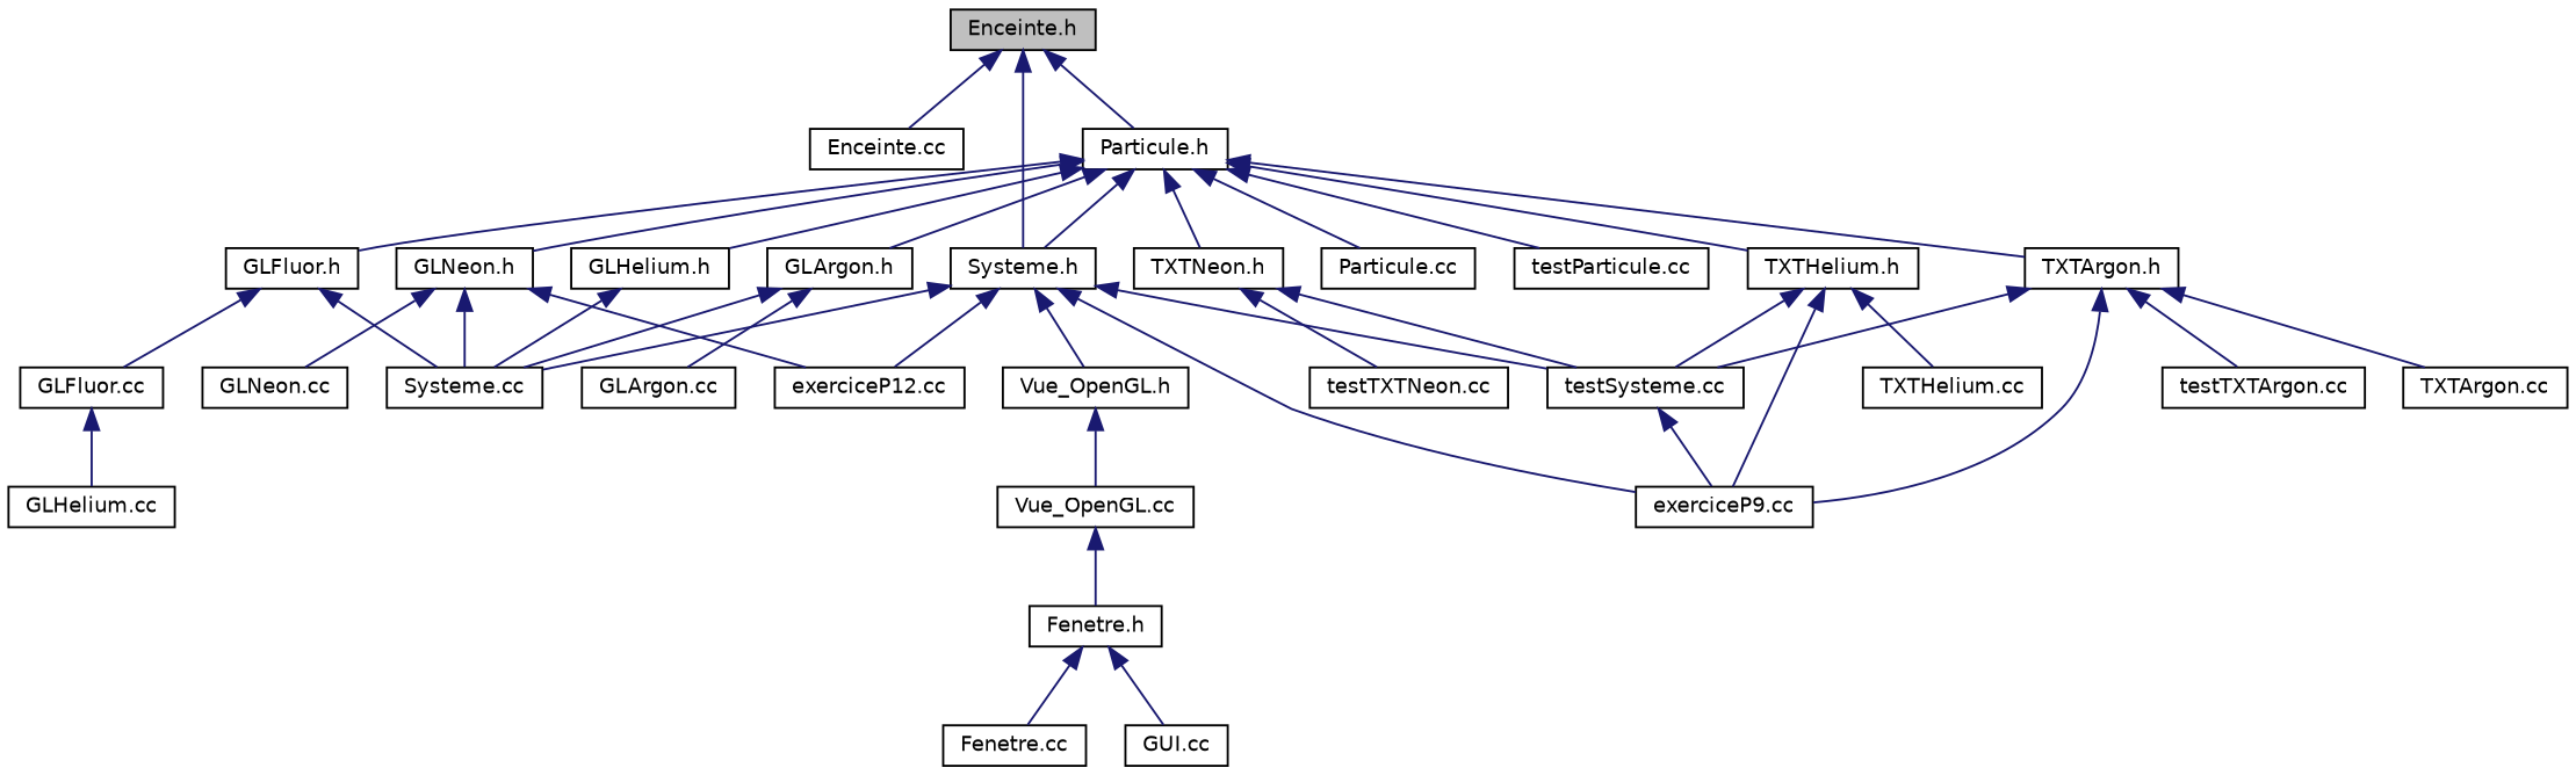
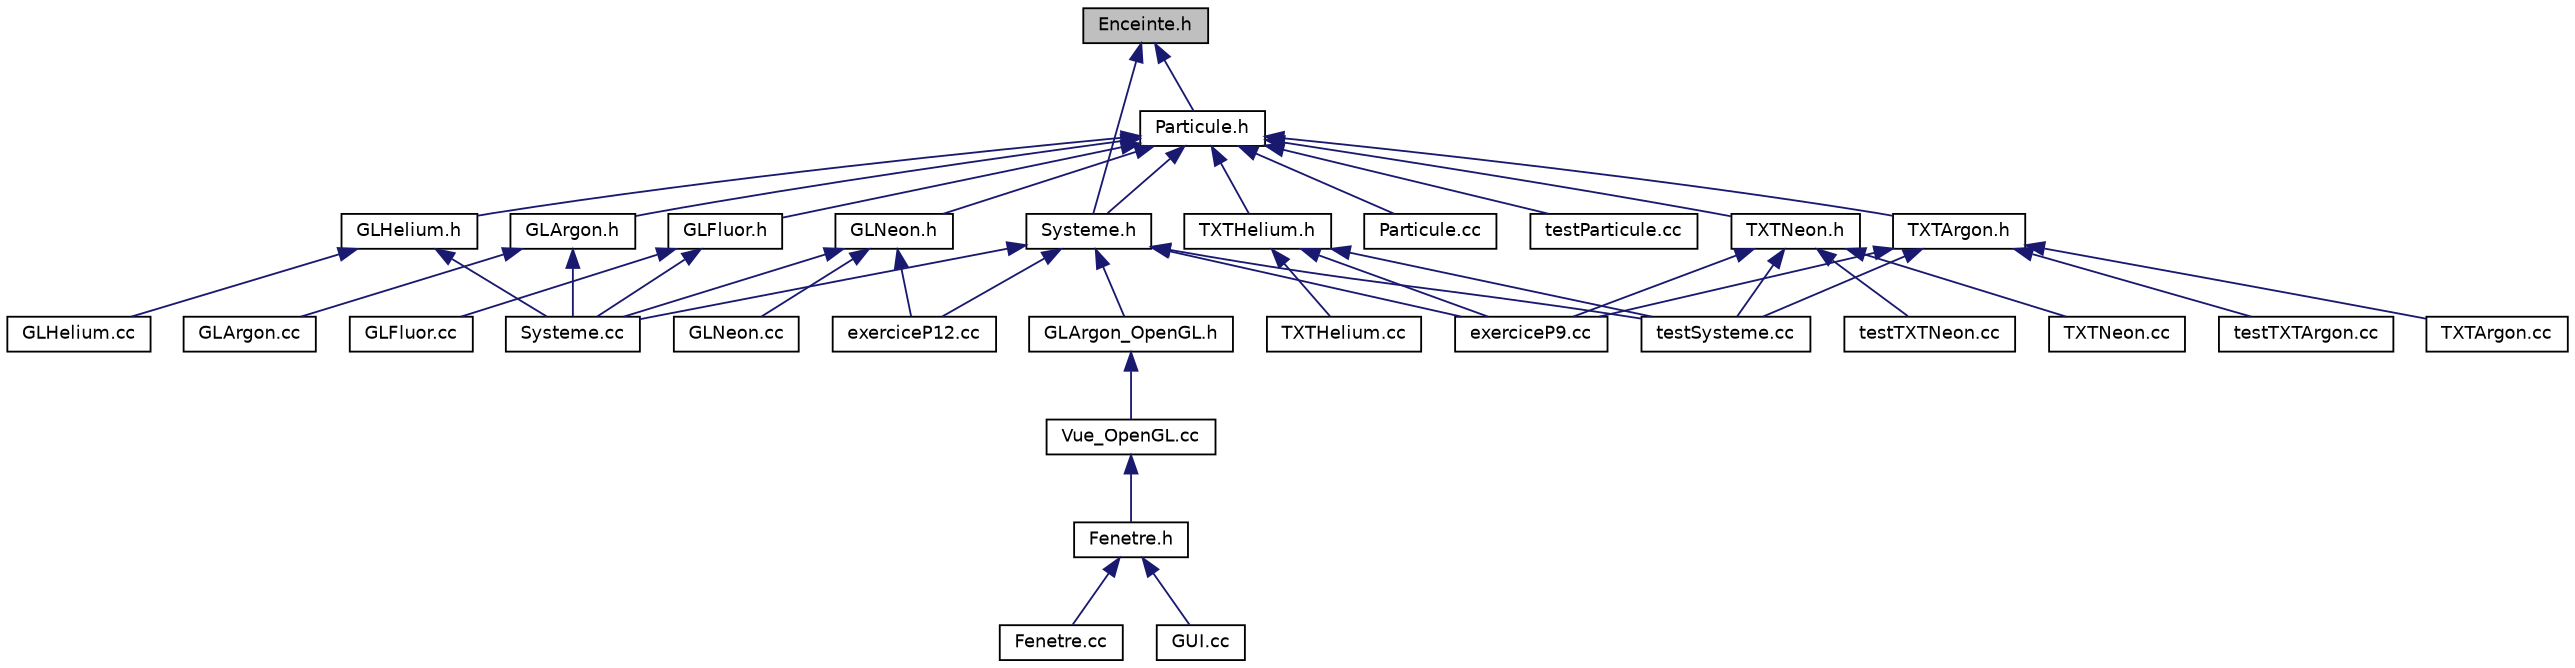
  digraph {
    node [color=black fillcolor=white fontname=Helvetica fontsize=10 shape=record style=filled]
    edge [color=midnightblue dir=back fontname=Helvetica fontsize=10 labelfontname=Helvetica labelfontsize=10 style=solid]
    n1 [fillcolor=grey75 fontcolor=black height=0.2 label="Enceinte.h" width=0.4]
-   n2 [height=0.2 label="Enceinte.cc" width=0.4]
    n3 [height=0.2 label="Particule.h" width=0.4]
    n4 [height=0.2 label="Systeme.h" width=0.4]
    n5 [height=0.2 label="GLNeon.h" width=0.4]
    n6 [height=0.2 label="TXTHelium.h" width=0.4]
    n7 [height=0.2 label="TXTNeon.h" width=0.4]
    n8 [height=0.2 label="TXTArgon.h" width=0.4]
    n9 [height=0.2 label="GLArgon.h" width=0.4]
    n10 [height=0.2 label="GLFluor.h" width=0.4]
    n11 [height=0.2 label="GLHelium.h" width=0.4]
    n12 [height=0.2 label="Particule.cc" width=0.4]
    n13 [height=0.2 label="testParticule.cc" width=0.4]
    n14 [height=0.2 label="exerciceP12.cc" width=0.4]
    n15 [height=0.2 label="exerciceP9.cc" width=0.4]
-   n16 [height=0.2 label="Vue_OpenGL.h" width=0.4]
+   n16 [height=0.2 label="GLArgon_OpenGL.h" width=0.4]
    n17 [height=0.2 label="Systeme.cc" width=0.4]
    n18 [height=0.2 label="testSysteme.cc" width=0.4]
    n19 [height=0.2 label="GLNeon.cc" width=0.4]
    n20 [height=0.2 label="TXTHelium.cc" width=0.4]
    n21 [height=0.2 label="testTXTNeon.cc" width=0.4]
+   n22 [height=0.2 label="TXTNeon.cc" width=0.4]
    n23 [height=0.2 label="testTXTArgon.cc" width=0.4]
    n24 [height=0.2 label="TXTArgon.cc" width=0.4]
    n25 [height=0.2 label="GLArgon.cc" width=0.4]
    n26 [height=0.2 label="GLFluor.cc" width=0.4]
    n27 [height=0.2 label="GLHelium.cc" width=0.4]
    n28 [height=0.2 label="Vue_OpenGL.cc" width=0.4]
    n29 [height=0.2 label="Fenetre.h" width=0.4]
    n30 [height=0.2 label="Fenetre.cc" width=0.4]
    n31 [height=0.2 label="GUI.cc" width=0.4]
-   n1 -> n2
    n1 -> n3
    n1 -> n4
    n3 -> n4
    n3 -> n5
    n3 -> n6
    n3 -> n7
    n3 -> n8
    n3 -> n9
    n3 -> n10
    n3 -> n11
    n3 -> n12
    n3 -> n13
    n4 -> n14
    n4 -> n15
    n4 -> n16
    n4 -> n17
    n4 -> n18
    n5 -> n14
    n5 -> n17
    n5 -> n19
    n6 -> n15
    n6 -> n18
    n6 -> n20
-   n18 -> n15
+   n7 -> n15
    n7 -> n18
    n7 -> n21
+   n7 -> n22
    n8 -> n15
    n8 -> n18
    n8 -> n23
    n8 -> n24
    n9 -> n17
    n9 -> n25
    n10 -> n17
    n10 -> n26
    n11 -> n17
-   n26 -> n27
+   n11 -> n27
    n16 -> n28
    n28 -> n29
    n29 -> n30
    n29 -> n31
  }
